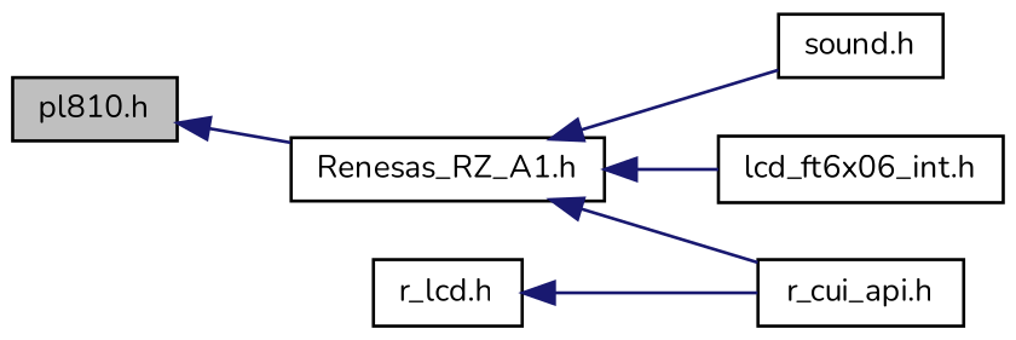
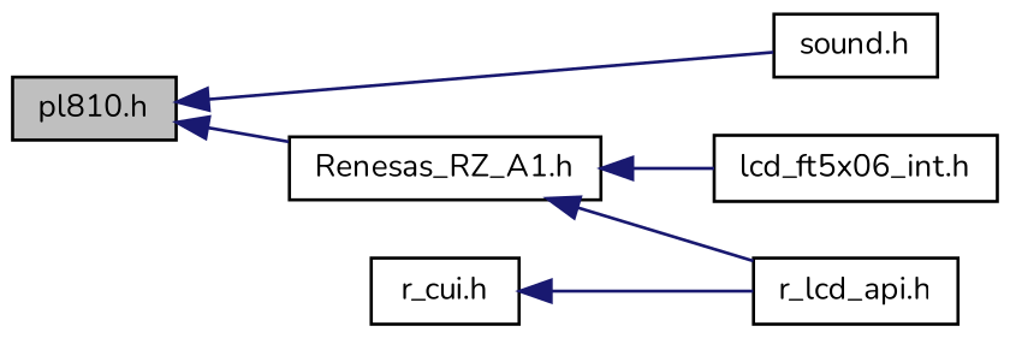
  digraph {
    fontname=Nunito
    rankdir=LR
    node [color=black fillcolor=white fontname=Nunito fontsize=10 shape=record style=filled]
    edge [color=midnightblue dir=back fontname=Nunito fontsize=10 labelfontname=Helvetica labelfontsize=10 style=solid]
    n1 [fillcolor=grey75 fontcolor=black height=0.2 label="pl810.h" width=0.4]
    n2 [height=0.2 label="Renesas_RZ_A1.h" width=0.4]
    n3 [height=0.2 label="sound.h" width=0.4]
-   n4 [height=0.2 label="lcd_ft6x06_int.h" width=0.4]
-   n5 [height=0.2 label="r_cui_api.h" width=0.4]
-   n6 [height=0.2 label="r_lcd.h" width=0.4]
+   n4 [height=0.2 label="lcd_ft5x06_int.h" width=0.4]
+   n5 [height=0.2 label="r_lcd_api.h" width=0.4]
+   n6 [height=0.2 label="r_cui.h" width=0.4]
    n1 -> n2
-   n2 -> n3
+   n1 -> n3
    n2 -> n4
    n2 -> n5
    n6 -> n5
  }
